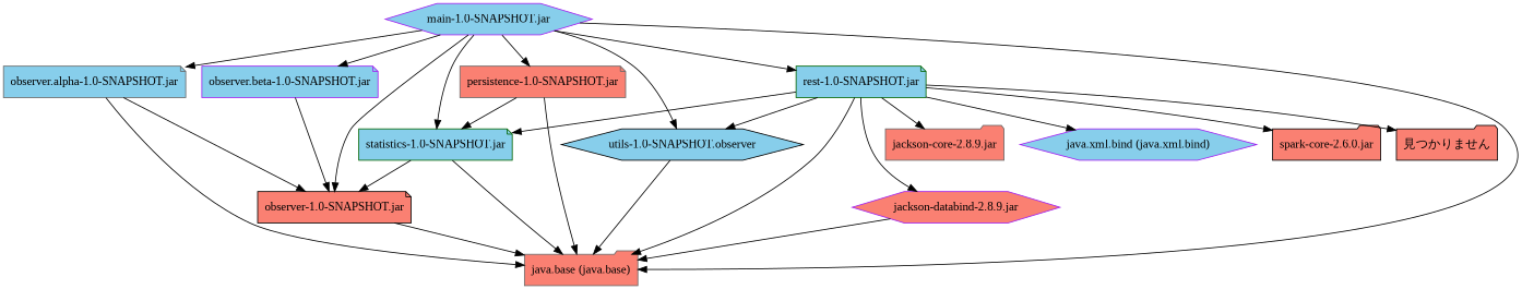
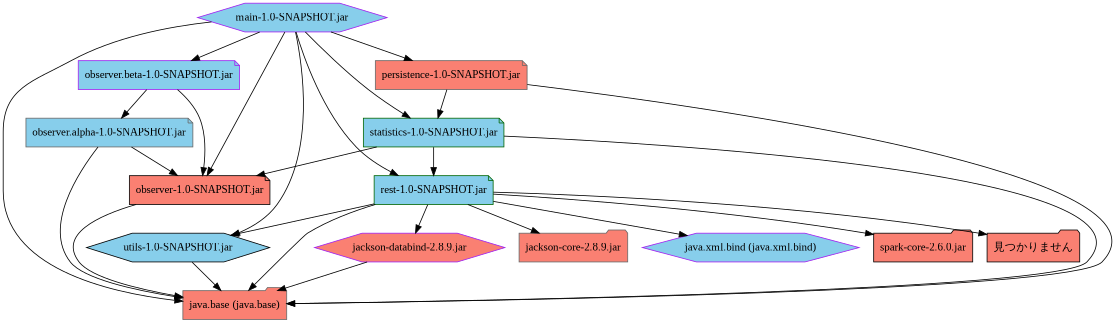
  digraph {
    fontname="Liberation Serif"
    node [color=gray40 fillcolor=skyblue fontname="Liberation Serif" shape=note style=filled]
    edge [fontname="Liberation Serif"]
    "observer.alpha-1.0-SNAPSHOT.jar"
    "java.base (java.base)" [fillcolor=salmon shape=folder]
    "observer-1.0-SNAPSHOT.jar" [color=black fillcolor=salmon]
    "persistence-1.0-SNAPSHOT.jar" [fillcolor=salmon]
    "statistics-1.0-SNAPSHOT.jar" [color=darkgreen]
    "observer.beta-1.0-SNAPSHOT.jar" [color=purple]
    "rest-1.0-SNAPSHOT.jar" [color=darkgreen]
    "jackson-core-2.8.9.jar" [fillcolor=salmon shape=folder]
    "jackson-databind-2.8.9.jar" [color=purple fillcolor=salmon shape=hexagon]
    "java.xml.bind (java.xml.bind)" [color=purple shape=hexagon]
    "spark-core-2.6.0.jar" [color=black fillcolor=salmon shape=folder]
-   "utils-1.0-SNAPSHOT.jar" [color=black shape=hexagon label="utils-1.0-SNAPSHOT.observer"]
+   "utils-1.0-SNAPSHOT.jar" [color=black shape=hexagon]
    "見つかりません" [color=black fillcolor=salmon shape=folder]
    "main-1.0-SNAPSHOT.jar" [color=purple shape=hexagon]
    "observer.alpha-1.0-SNAPSHOT.jar" -> "java.base (java.base)"
    "observer.alpha-1.0-SNAPSHOT.jar" -> "observer-1.0-SNAPSHOT.jar"
    "observer-1.0-SNAPSHOT.jar" -> "java.base (java.base)"
    "persistence-1.0-SNAPSHOT.jar" -> "java.base (java.base)"
    "persistence-1.0-SNAPSHOT.jar" -> "statistics-1.0-SNAPSHOT.jar"
    "statistics-1.0-SNAPSHOT.jar" -> "java.base (java.base)"
    "statistics-1.0-SNAPSHOT.jar" -> "observer-1.0-SNAPSHOT.jar"
    "observer.beta-1.0-SNAPSHOT.jar" -> "observer-1.0-SNAPSHOT.jar"
    "rest-1.0-SNAPSHOT.jar" -> "java.base (java.base)"
-   "rest-1.0-SNAPSHOT.jar" -> "statistics-1.0-SNAPSHOT.jar"
+   "statistics-1.0-SNAPSHOT.jar" -> "rest-1.0-SNAPSHOT.jar"
    "rest-1.0-SNAPSHOT.jar" -> "jackson-core-2.8.9.jar"
    "rest-1.0-SNAPSHOT.jar" -> "jackson-databind-2.8.9.jar"
    "rest-1.0-SNAPSHOT.jar" -> "java.xml.bind (java.xml.bind)"
    "rest-1.0-SNAPSHOT.jar" -> "spark-core-2.6.0.jar"
    "rest-1.0-SNAPSHOT.jar" -> "utils-1.0-SNAPSHOT.jar"
    "rest-1.0-SNAPSHOT.jar" -> "見つかりません"
    "jackson-databind-2.8.9.jar" -> "java.base (java.base)"
    "utils-1.0-SNAPSHOT.jar" -> "java.base (java.base)"
-   "main-1.0-SNAPSHOT.jar" -> "observer.alpha-1.0-SNAPSHOT.jar"
+   "observer.beta-1.0-SNAPSHOT.jar" -> "observer.alpha-1.0-SNAPSHOT.jar"
    "main-1.0-SNAPSHOT.jar" -> "java.base (java.base)"
    "main-1.0-SNAPSHOT.jar" -> "observer-1.0-SNAPSHOT.jar"
    "main-1.0-SNAPSHOT.jar" -> "persistence-1.0-SNAPSHOT.jar"
    "main-1.0-SNAPSHOT.jar" -> "statistics-1.0-SNAPSHOT.jar"
    "main-1.0-SNAPSHOT.jar" -> "observer.beta-1.0-SNAPSHOT.jar"
    "main-1.0-SNAPSHOT.jar" -> "rest-1.0-SNAPSHOT.jar"
    "main-1.0-SNAPSHOT.jar" -> "utils-1.0-SNAPSHOT.jar"
  }
